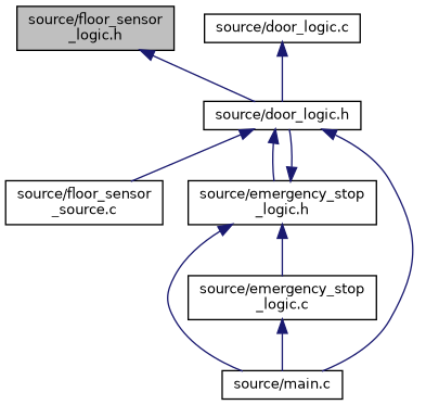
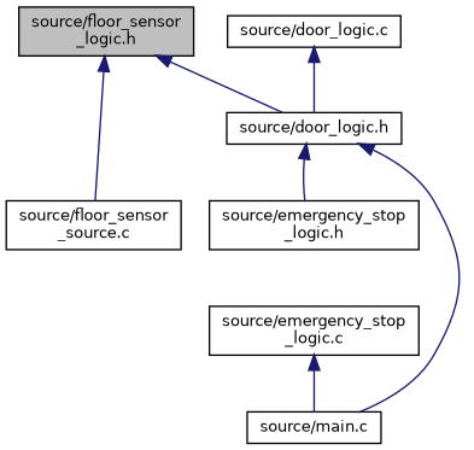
  digraph {
    node [color=black fillcolor=white fontname=Helvetica fontsize=10 shape=record style=filled]
    edge [color=midnightblue dir=back fontname=Helvetica fontsize=10 labelfontname=Helvetica labelfontsize=10 style=solid]
    n1 [fillcolor=grey75 fontcolor=black height=0.2 label="source/floor_sensor\l_logic.h" width=0.4]
    n2 [height=0.2 label="source/door_logic.h" width=0.4]
    n3 [height=0.2 label="source/floor_sensor\l_source.c" width=0.4]
    n4 [height=0.2 label="source/emergency_stop\l_logic.h" width=0.4]
    n5 [height=0.2 label="source/main.c" width=0.4]
    n6 [height=0.2 label="source/emergency_stop\l_logic.c" width=0.4]
    n7 [height=0.2 label="source/door_logic.c" width=0.4]
    n1 -> n2
-   n2 -> n3
+   n1 -> n3
    n2 -> n4
    n2 -> n5
-   n4 -> n2
-   n4 -> n5
-   n4 -> n6
    n6 -> n5
    n7 -> n2
  }
